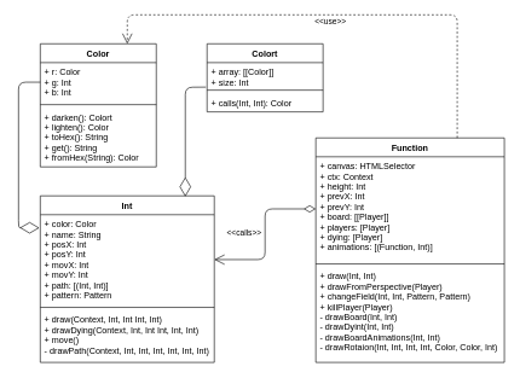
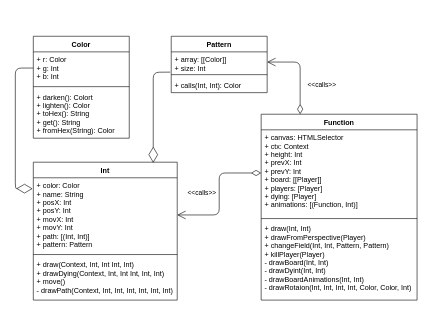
  <mxCell id="0" />
  <mxCell id="1" parent="0" />
  <mxCell id="2" value="Color" style="swimlane;fontStyle=1;align=center;verticalAlign=top;childLayout=stackLayout;horizontal=1;startSize=26;horizontalStack=0;resizeParent=1;resizeParentMax=0;resizeLast=0;collapsible=1;marginBottom=0;" vertex="1" parent="1"><mxGeometry x="50" y="60" width="160" height="170" as="geometry"><mxRectangle x="120" y="90" width="60" height="26" as="alternateBounds" /></mxGeometry></mxCell>
  <mxCell id="3" value="+ r: Color&#10;+ g: Int&#10;+ b: Int" style="text;strokeColor=none;fillColor=none;align=left;verticalAlign=top;spacingLeft=4;spacingRight=4;overflow=hidden;rotatable=0;points=[[0,0.5],[1,0.5]];portConstraint=eastwest;" vertex="1" parent="2"><mxGeometry y="26" width="160" height="54" as="geometry" /></mxCell>
  <mxCell id="4" value="" style="line;strokeWidth=1;fillColor=none;align=left;verticalAlign=middle;spacingTop=-1;spacingLeft=3;spacingRight=3;rotatable=0;labelPosition=right;points=[];portConstraint=eastwest;" vertex="1" parent="2"><mxGeometry y="80" width="160" height="8" as="geometry" /></mxCell>
  <mxCell id="5" value="+ darken(): Colort&#10;+ lighten(): Color&#10;+ toHex(): String&#10;+ get(): String&#10;+ fromHex(String): Color" style="text;strokeColor=none;fillColor=none;align=left;verticalAlign=top;spacingLeft=4;spacingRight=4;overflow=hidden;rotatable=0;points=[[0,0.5],[1,0.5]];portConstraint=eastwest;fontStyle=0" vertex="1" parent="2"><mxGeometry y="88" width="160" height="82" as="geometry" /></mxCell>
- <mxCell id="6" value="Colort" style="swimlane;fontStyle=1;align=center;verticalAlign=top;childLayout=stackLayout;horizontal=1;startSize=26;horizontalStack=0;resizeParent=1;resizeParentMax=0;resizeLast=0;collapsible=1;marginBottom=0;" vertex="1" parent="1"><mxGeometry x="280" y="60" width="160" height="94" as="geometry" /></mxCell>
+ <mxCell id="6" value="Pattern" style="swimlane;fontStyle=1;align=center;verticalAlign=top;childLayout=stackLayout;horizontal=1;startSize=26;horizontalStack=0;resizeParent=1;resizeParentMax=0;resizeLast=0;collapsible=1;marginBottom=0;" vertex="1" parent="1"><mxGeometry x="280" y="60" width="160" height="94" as="geometry" /></mxCell>
  <mxCell id="7" value="+ array: [[Color]]&#10;+ size: Int" style="text;strokeColor=none;fillColor=none;align=left;verticalAlign=top;spacingLeft=4;spacingRight=4;overflow=hidden;rotatable=0;points=[[0,0.5],[1,0.5]];portConstraint=eastwest;" vertex="1" parent="6"><mxGeometry y="26" width="160" height="34" as="geometry" /></mxCell>
  <mxCell id="8" value="" style="line;strokeWidth=1;fillColor=none;align=left;verticalAlign=middle;spacingTop=-1;spacingLeft=3;spacingRight=3;rotatable=0;labelPosition=right;points=[];portConstraint=eastwest;" vertex="1" parent="6"><mxGeometry y="60" width="160" height="8" as="geometry" /></mxCell>
  <mxCell id="9" value="+ calls(Int, Int): Color" style="text;strokeColor=none;fillColor=none;align=left;verticalAlign=top;spacingLeft=4;spacingRight=4;overflow=hidden;rotatable=0;points=[[0,0.5],[1,0.5]];portConstraint=eastwest;" vertex="1" parent="6"><mxGeometry y="68" width="160" height="26" as="geometry" /></mxCell>
  <mxCell id="10" value="Int" style="swimlane;fontStyle=1;align=center;verticalAlign=top;childLayout=stackLayout;horizontal=1;startSize=26;horizontalStack=0;resizeParent=1;resizeParentMax=0;resizeLast=0;collapsible=1;marginBottom=0;" vertex="1" parent="1"><mxGeometry x="50" y="270" width="240" height="230" as="geometry" /></mxCell>
  <mxCell id="11" value="+ color: Color&#10;+ name: String&#10;+ posX: Int&#10;+ posY: Int&#10;+ movX: Int&#10;+ movY: Int&#10;+ path: [(Int, Int)]&#10;+ pattern: Pattern" style="text;strokeColor=none;fillColor=none;align=left;verticalAlign=top;spacingLeft=4;spacingRight=4;overflow=hidden;rotatable=0;points=[[0,0.5],[1,0.5]];portConstraint=eastwest;" vertex="1" parent="10"><mxGeometry y="26" width="240" height="124" as="geometry" /></mxCell>
  <mxCell id="12" value="" style="line;strokeWidth=1;fillColor=none;align=left;verticalAlign=middle;spacingTop=-1;spacingLeft=3;spacingRight=3;rotatable=0;labelPosition=right;points=[];portConstraint=eastwest;" vertex="1" parent="10"><mxGeometry y="150" width="240" height="8" as="geometry" /></mxCell>
  <mxCell id="13" value="+ draw(Context, Int, Int Int, Int)&#10;+ drawDying(Context, Int, Int Int, Int, Int)&#10;+ move()&#10;- drawPath(Context, Int, Int, Int, Int, Int, Int)" style="text;strokeColor=none;fillColor=none;align=left;verticalAlign=top;spacingLeft=4;spacingRight=4;overflow=hidden;rotatable=0;points=[[0,0.5],[1,0.5]];portConstraint=eastwest;" vertex="1" parent="10"><mxGeometry y="158" width="240" height="72" as="geometry" /></mxCell>
  <mxCell id="14" value="" style="endArrow=diamondThin;endFill=0;endSize=24;html=1;exitX=0;exitY=0.5;exitDx=0;exitDy=0;entryX=-0.005;entryY=0.147;entryDx=0;entryDy=0;entryPerimeter=0;" edge="1" parent="1" source="3" target="11"><mxGeometry width="160" relative="1" as="geometry"><mxPoint x="250" y="230" as="sourcePoint" /><mxPoint x="410" y="230" as="targetPoint" /><Array as="points"><mxPoint x="20" y="113" /><mxPoint x="20" y="314" /></Array></mxGeometry></mxCell>
  <mxCell id="15" value="" style="endArrow=diamondThin;endFill=0;endSize=24;html=1;exitX=-0.01;exitY=0.994;exitDx=0;exitDy=0;exitPerimeter=0;" edge="1" parent="1" source="7"><mxGeometry width="160" relative="1" as="geometry"><mxPoint x="240" y="200" as="sourcePoint" /><mxPoint x="250" y="271" as="targetPoint" /><Array as="points"><mxPoint x="250" y="120" /></Array></mxGeometry></mxCell>
  <mxCell id="16" value="Function" style="swimlane;fontStyle=1;align=center;verticalAlign=top;childLayout=stackLayout;horizontal=1;startSize=26;horizontalStack=0;resizeParent=1;resizeParentMax=0;resizeLast=0;collapsible=1;marginBottom=0;" vertex="1" parent="1"><mxGeometry x="430" y="190" width="260" height="310" as="geometry"><mxRectangle x="440" y="190" width="90" height="26" as="alternateBounds" /></mxGeometry></mxCell>
  <mxCell id="17" value="+ canvas: HTMLSelector&#10;+ ctx: Context&#10;+ height: Int&#10;+ prevX: Int&#10;+ prevY: Int&#10;+ board: [[Player]]&#10;+ players: [Player]&#10;+ dying: [Player]&#10;+ animations: [(Function, Int)]" style="text;strokeColor=none;fillColor=none;align=left;verticalAlign=top;spacingLeft=4;spacingRight=4;overflow=hidden;rotatable=0;points=[[0,0.5],[1,0.5]];portConstraint=eastwest;" vertex="1" parent="16"><mxGeometry y="26" width="260" height="144" as="geometry" /></mxCell>
  <mxCell id="18" value="" style="line;strokeWidth=1;fillColor=none;align=left;verticalAlign=middle;spacingTop=-1;spacingLeft=3;spacingRight=3;rotatable=0;labelPosition=right;points=[];portConstraint=eastwest;" vertex="1" parent="16"><mxGeometry y="170" width="260" height="8" as="geometry" /></mxCell>
  <mxCell id="19" value="+ draw(Int, Int)&#10;+ drawFromPerspective(Player)&#10;+ changeField(Int, Int, Pattern, Pattern)&#10;+ killPlayer(Player)&#10;- drawBoard(Int, Int)&#10;- drawDyint(Int, Int)&#10;- drawBoardAnimations(Int, Int)&#10;- drawRotaion(Int, Int, Int, Int, Color, Color, Int)&#10;" style="text;strokeColor=none;fillColor=none;align=left;verticalAlign=top;spacingLeft=4;spacingRight=4;overflow=hidden;rotatable=0;points=[[0,0.5],[1,0.5]];portConstraint=eastwest;" vertex="1" parent="16"><mxGeometry y="178" width="260" height="132" as="geometry" /></mxCell>
  <mxCell id="20" value="" style="endArrow=open;html=1;endSize=12;startArrow=diamondThin;startSize=14;startFill=0;edgeStyle=orthogonalEdgeStyle;align=left;verticalAlign=bottom;entryX=1;entryY=0.5;entryDx=0;entryDy=0;" edge="1" parent="1" source="17" target="11"><mxGeometry x="-1" y="3" relative="1" as="geometry"><mxPoint x="320" y="330" as="sourcePoint" /><mxPoint x="430" y="320" as="targetPoint" /></mxGeometry></mxCell>
  <mxCell id="21" value="&amp;lt;&amp;lt;calls&amp;gt;&amp;gt;" style="edgeLabel;html=1;align=center;verticalAlign=middle;resizable=0;points=[];" vertex="1" connectable="0" parent="20"><mxGeometry x="0.91" y="1" relative="1" as="geometry"><mxPoint x="31" y="-39" as="offset" /></mxGeometry></mxCell>
- <mxCell id="24" value="&amp;lt;&amp;lt;use&amp;gt;&amp;gt;" style="endArrow=open;endSize=12;dashed=1;html=1;exitX=0.75;exitY=0;exitDx=0;exitDy=0;entryX=0.75;entryY=0;entryDx=0;entryDy=0;" edge="1" parent="1" source="16" target="2"><mxGeometry x="0.038" y="10" width="160" relative="1" as="geometry"><mxPoint x="560" y="110" as="sourcePoint" /><mxPoint x="720" y="110" as="targetPoint" /><Array as="points"><mxPoint x="625" y="20" /><mxPoint x="170" y="20" /></Array><mxPoint as="offset" /></mxGeometry></mxCell>
+ <mxCell id="22" value="" style="endArrow=open;html=1;endSize=12;startArrow=diamondThin;startSize=14;startFill=0;edgeStyle=orthogonalEdgeStyle;align=left;verticalAlign=bottom;entryX=1;entryY=0.5;entryDx=0;entryDy=0;exitX=0.25;exitY=0;exitDx=0;exitDy=0;" edge="1" parent="1" source="16" target="7"><mxGeometry x="-1" y="3" relative="1" as="geometry"><mxPoint x="680" y="80" as="sourcePoint" /><mxPoint x="540" y="150" as="targetPoint" /></mxGeometry></mxCell>
+ <mxCell id="23" value="&amp;lt;&amp;lt;calls&amp;gt;&amp;gt;" style="edgeLabel;html=1;align=center;verticalAlign=middle;resizable=0;points=[];" vertex="1" connectable="0" parent="22"><mxGeometry x="0.91" y="1" relative="1" as="geometry"><mxPoint x="84" y="36" as="offset" /></mxGeometry></mxCell>
